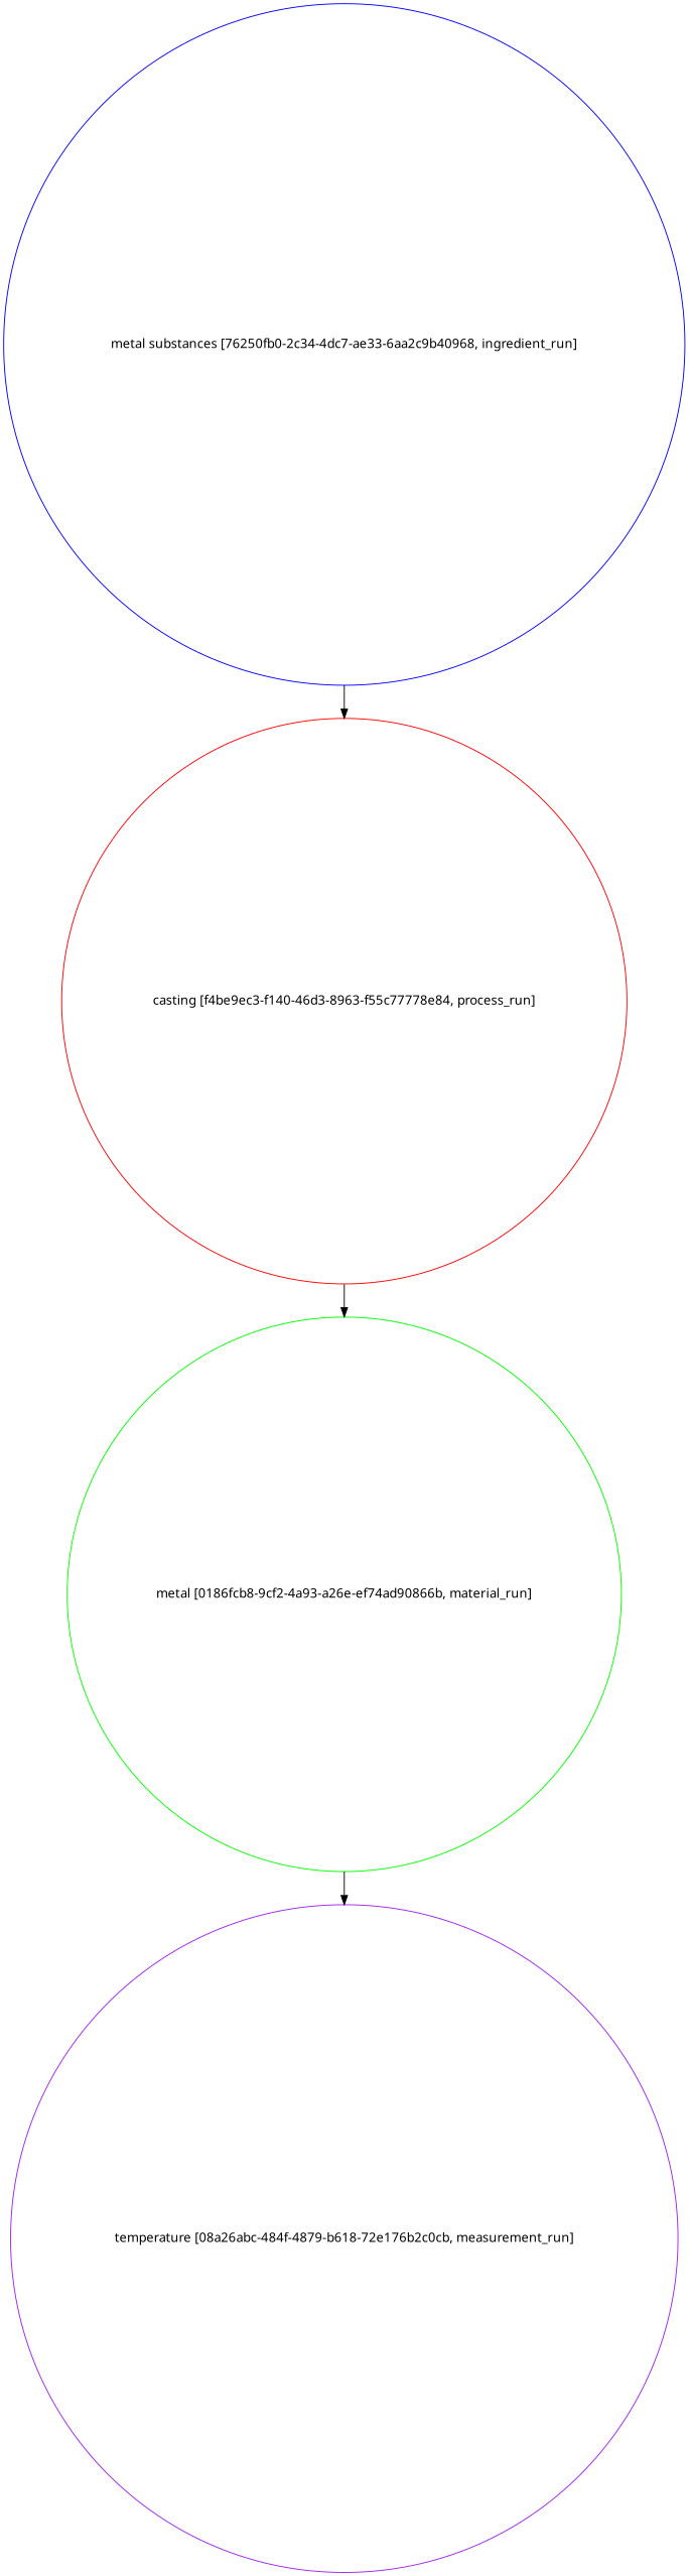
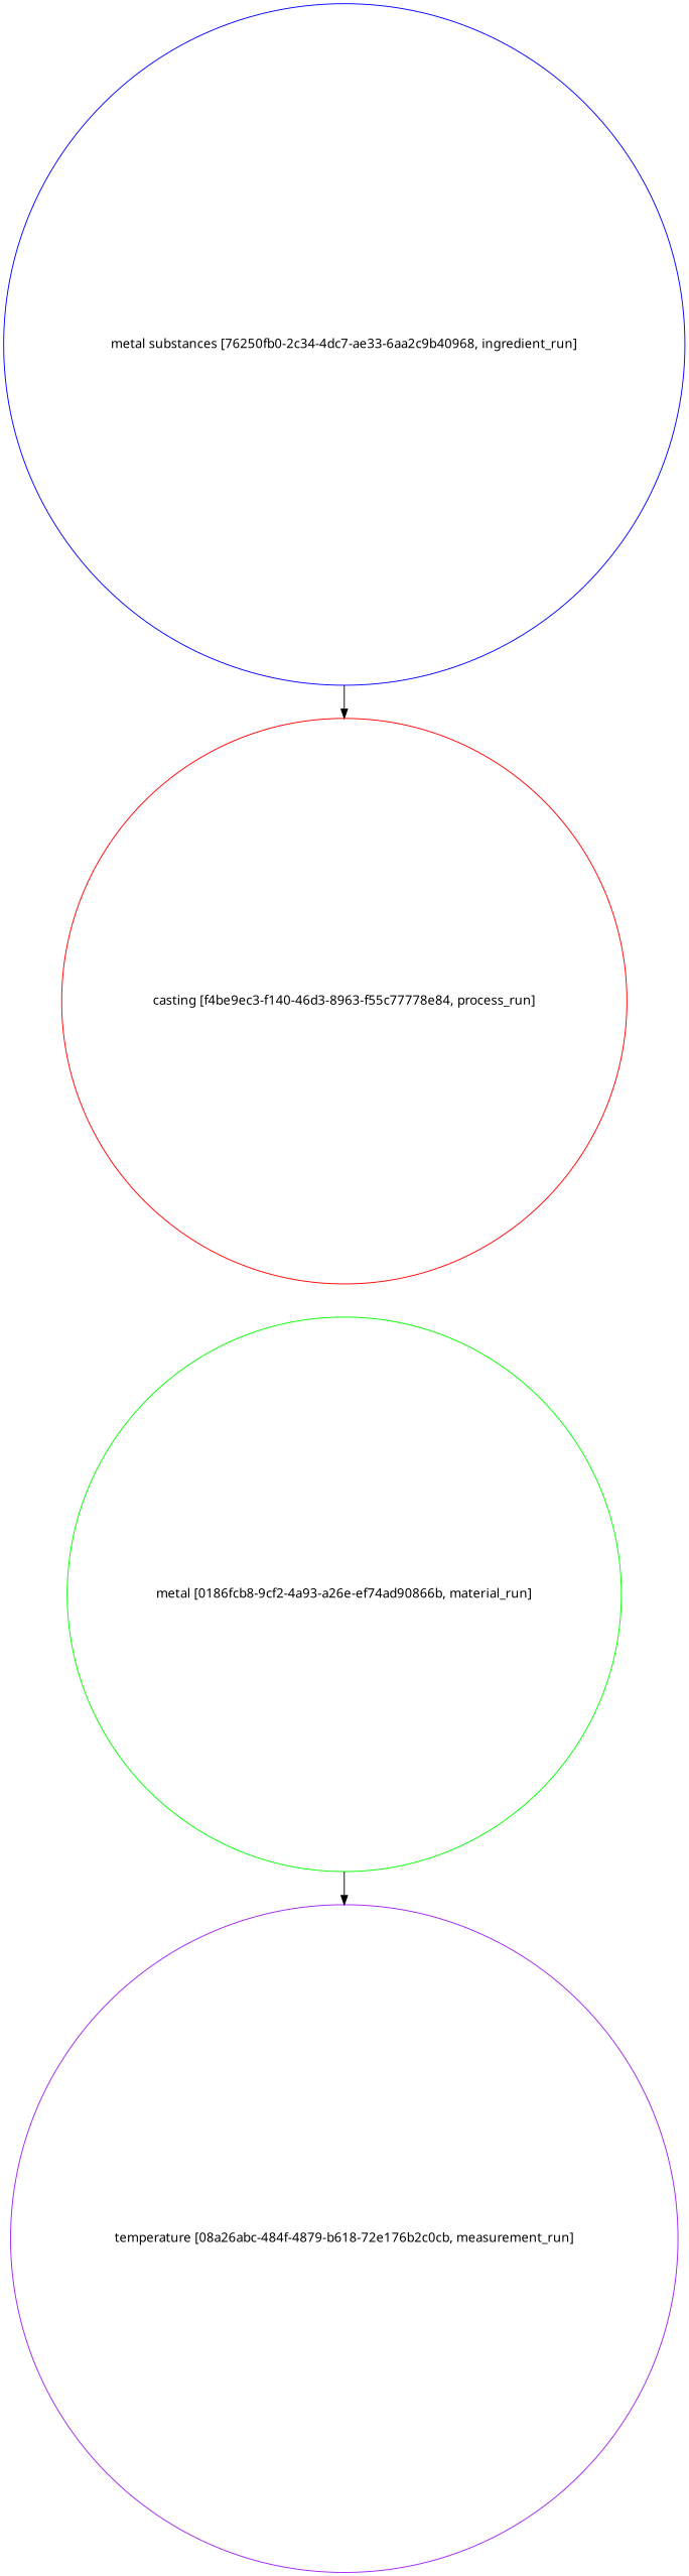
  strict digraph {
    fontname="Noto Sans"
    node [shape=circle fontname="Noto Sans"]
    edge [fontname="Noto Sans"]
    "metal substances [76250fb0-2c34-4dc7-ae33-6aa2c9b40968, ingredient_run]" [color=blue height=10.273 object="{\"absolute_quantity\": null, \"file_links\": [], \"labels\": [], \"mass_fraction\": null, \"material\": null, \"name\": \"metal substances\", \"notes\": null, \"number_fraction\": null, \"process\": {\"id\": \"f4be9ec3-f140-46d3-8963-f55c77778e84\", \"scope\": \"auto\", \"type\": \"link_by_uid\"}, \"spec\": {\"id\": \"3440c2c4-fa6a-4468-b032-e99f580b4359\", \"scope\": \"auto\", \"type\": \"link_by_uid\"}, \"tags\": [], \"type\": \"ingredient_run\", \"uids\": {\"auto\": \"76250fb0-2c34-4dc7-ae33-6aa2c9b40968\"}, \"volume_fraction\": null}" type=ingredient_run uuid="76250fb0-2c34-4dc7-ae33-6aa2c9b40968" width=10.273]
    "casting [f4be9ec3-f140-46d3-8963-f55c77778e84, process_run]" [color=red height=8.5215 object="{\"conditions\": [], \"file_links\": [], \"name\": \"casting\", \"notes\": null, \"parameters\": [], \"source\": null, \"spec\": {\"id\": \"e4de5c44-52a8-43e4-aef4-f00a3ba2d3d1\", \"scope\": \"auto\", \"type\": \"link_by_uid\"}, \"tags\": [], \"type\": \"process_run\", \"uids\": {\"auto\": \"f4be9ec3-f140-46d3-8963-f55c77778e84\"}}" type=process_run uuid="f4be9ec3-f140-46d3-8963-f55c77778e84" width=8.5215]
    "metal [0186fcb8-9cf2-4a93-a26e-ef74ad90866b, material_run]" [color=green height=8.359 object="{\"file_links\": [], \"name\": \"metal\", \"notes\": null, \"process\": {\"id\": \"f4be9ec3-f140-46d3-8963-f55c77778e84\", \"scope\": \"auto\", \"type\": \"link_by_uid\"}, \"sample_type\": \"unknown\", \"spec\": {\"id\": \"54553117-4ad5-4bc4-88fc-62785322964a\", \"scope\": \"auto\", \"type\": \"link_by_uid\"}, \"tags\": [], \"type\": \"material_run\", \"uids\": {\"auto\": \"0186fcb8-9cf2-4a93-a26e-ef74ad90866b\"}}" type=material_run uuid="0186fcb8-9cf2-4a93-a26e-ef74ad90866b" width=8.359]
    "temperature [08a26abc-484f-4879-b618-72e176b2c0cb, measurement_run]" [color=purple height=10.074 object="{\"conditions\": [], \"file_links\": [], \"material\": {\"id\": \"0186fcb8-9cf2-4a93-a26e-ef74ad90866b\", \"scope\": \"auto\", \"type\": \"link_by_uid\"}, \"name\": \"temperature\", \"notes\": null, \"parameters\": [], \"properties\": [], \"source\": null, \"spec\": {\"id\": \"7fd97370-9a84-4a1d-adef-6e7478c77a34\", \"scope\": \"auto\", \"type\": \"link_by_uid\"}, \"tags\": [], \"type\": \"measurement_run\", \"uids\": {\"auto\": \"08a26abc-484f-4879-b618-72e176b2c0cb\"}}" type=measurement_run uuid="08a26abc-484f-4879-b618-72e176b2c0cb" width=10.074]
    "metal substances [76250fb0-2c34-4dc7-ae33-6aa2c9b40968, ingredient_run]" -> "casting [f4be9ec3-f140-46d3-8963-f55c77778e84, process_run]"
-   "casting [f4be9ec3-f140-46d3-8963-f55c77778e84, process_run]" -> "metal [0186fcb8-9cf2-4a93-a26e-ef74ad90866b, material_run]"
    "metal [0186fcb8-9cf2-4a93-a26e-ef74ad90866b, material_run]" -> "temperature [08a26abc-484f-4879-b618-72e176b2c0cb, measurement_run]"
  }
